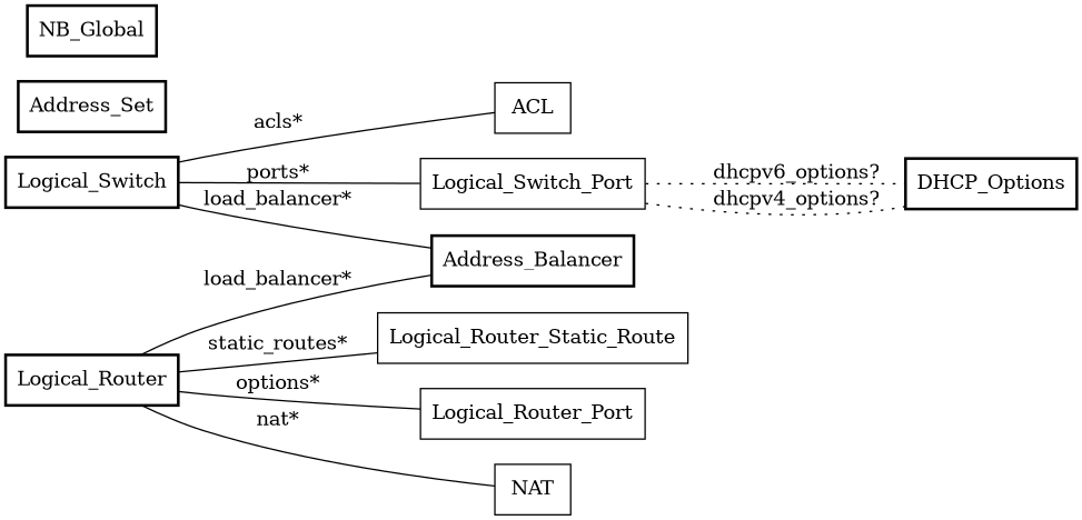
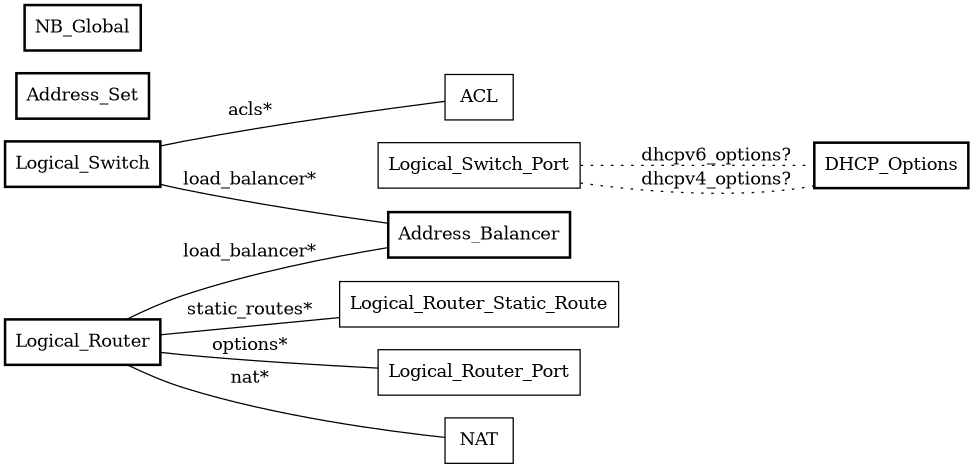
  digraph {
    rankdir=LR
    node [shape=box style=bold]
    edge [arrowhead=none arrowtail=none dir=none]
    n1 [label=Address_Balancer]
    Logical_Switch_Port [style=""]
    DHCP_Options
    Address_Set
    NB_Global
    Logical_Switch
    ACL [style=""]
    Logical_Router
    Logical_Router_Static_Route [style=""]
    Logical_Router_Port [style=""]
    NAT [style=""]
    Logical_Switch_Port -> DHCP_Options [label="dhcpv6_options?" style=dotted]
    Logical_Switch_Port -> DHCP_Options [label="dhcpv4_options?" style=dotted]
    Logical_Switch -> n1 [label="load_balancer*"]
-   Logical_Switch -> Logical_Switch_Port [label="ports*"]
    Logical_Switch -> ACL [label="acls*"]
    Logical_Router -> n1 [label="load_balancer*"]
    Logical_Router -> Logical_Router_Static_Route [label="static_routes*"]
    Logical_Router -> Logical_Router_Port [label="options*"]
    Logical_Router -> NAT [label="nat*"]
  }
